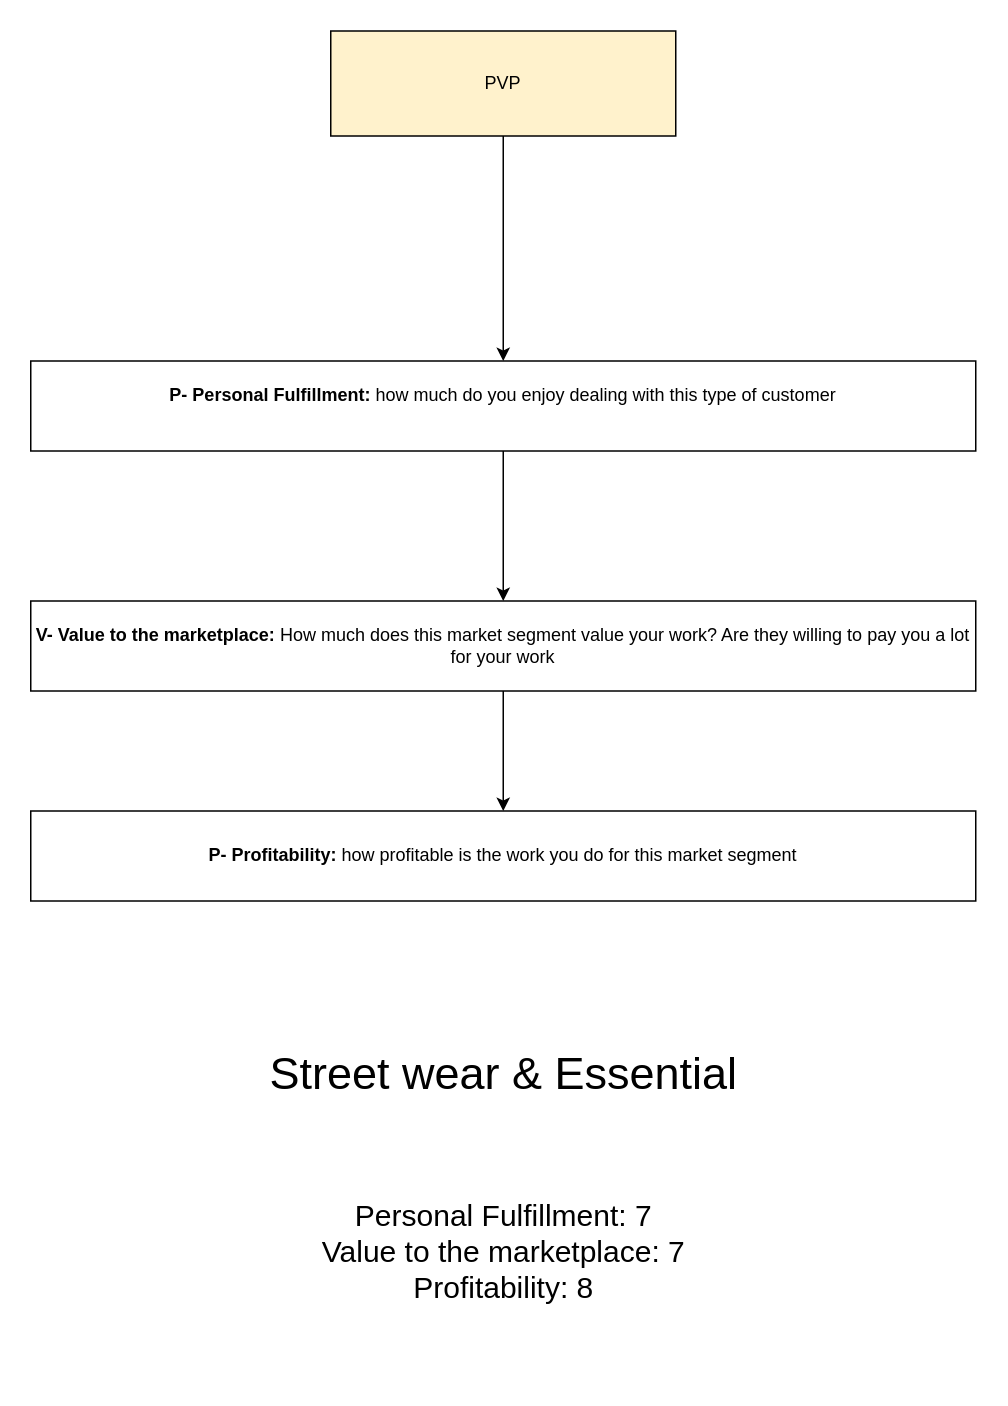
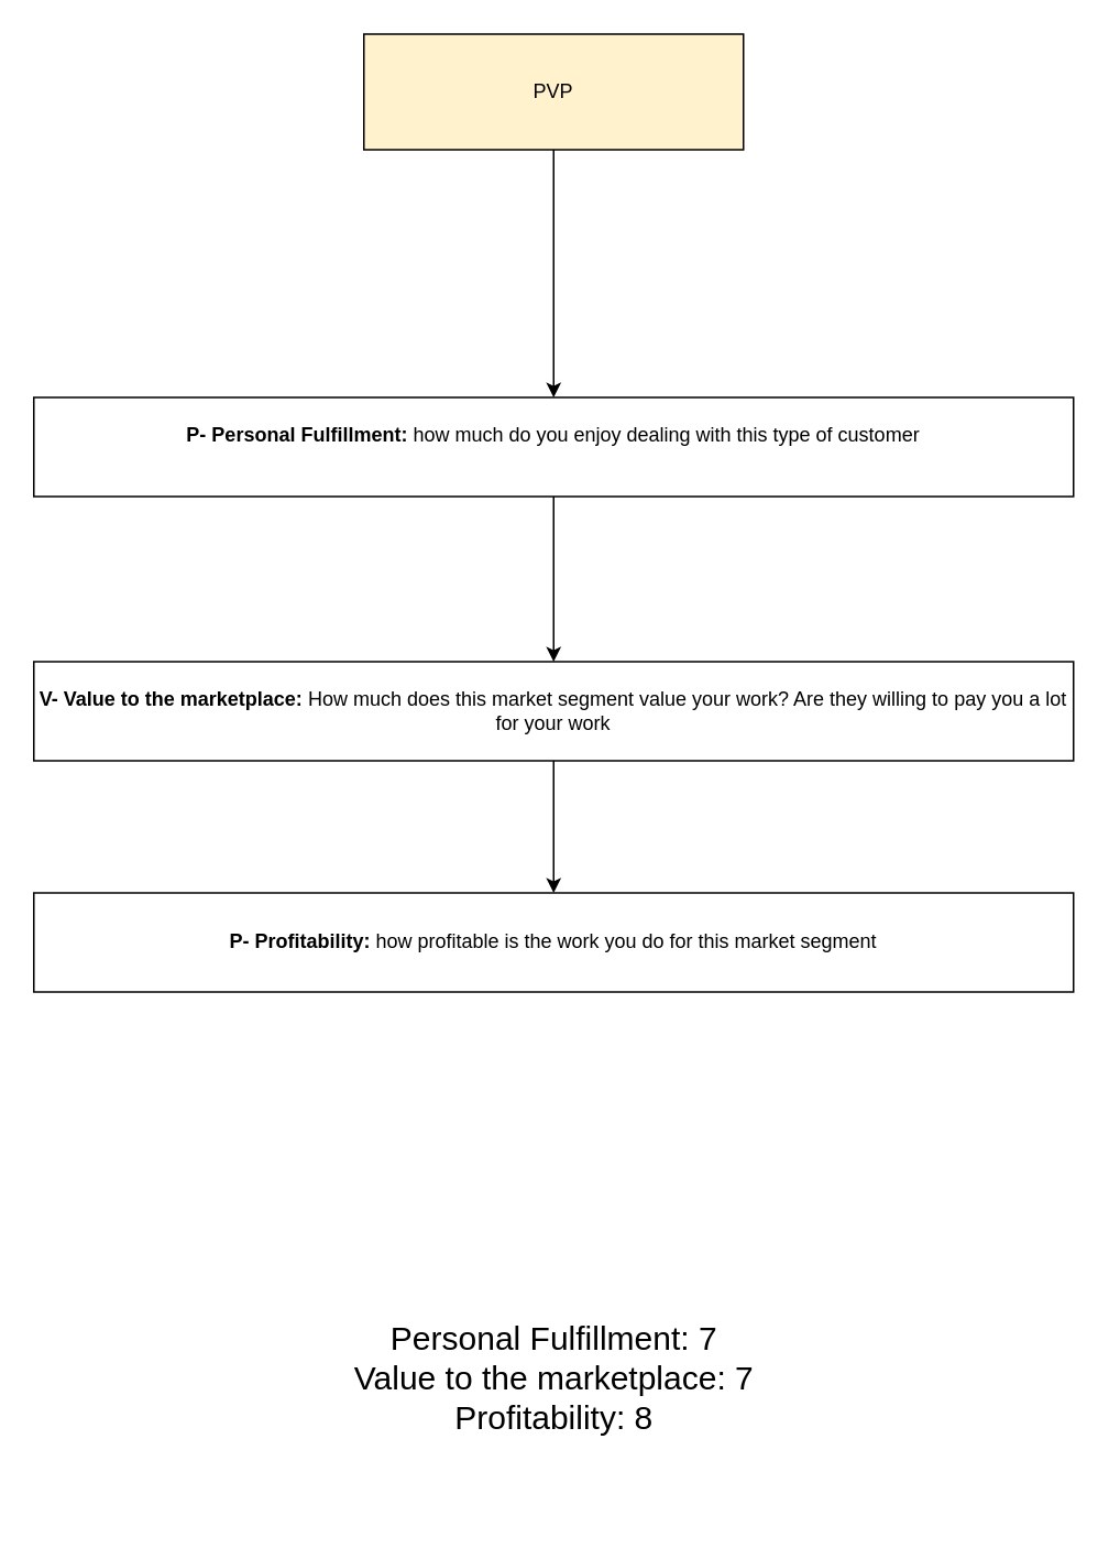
  <mxCell id="0" />
  <mxCell id="1" parent="0" />
  <mxCell id="2" style="edgeStyle=orthogonalEdgeStyle;rounded=0;orthogonalLoop=1;jettySize=auto;html=1;" parent="1" source="3" target="5" edge="1"><mxGeometry relative="1" as="geometry"><mxPoint x="590" y="240" as="targetPoint" /></mxGeometry></mxCell>
  <mxCell id="3" value="PVP" style="rounded=0;whiteSpace=wrap;html=1;fillColor=#fff2cc;" parent="1" vertex="1"><mxGeometry x="220" y="20" width="230" height="70" as="geometry" /></mxCell>
  <mxCell id="4" value="" style="edgeStyle=orthogonalEdgeStyle;rounded=0;orthogonalLoop=1;jettySize=auto;html=1;" edge="1" parent="1" source="5" target="7"><mxGeometry relative="1" as="geometry" /></mxCell>
  <mxCell id="5" value="&lt;div&gt;&lt;b&gt;P- Personal Fulfillment:&lt;/b&gt; how much do you enjoy dealing with this type of customer &lt;br&gt;&lt;/div&gt;&lt;div&gt;&lt;br&gt;&lt;/div&gt;" style="rounded=0;whiteSpace=wrap;html=1;" parent="1" vertex="1"><mxGeometry x="20" y="240" width="630" height="60" as="geometry" /></mxCell>
  <mxCell id="6" style="edgeStyle=orthogonalEdgeStyle;rounded=0;orthogonalLoop=1;jettySize=auto;html=1;entryX=0.5;entryY=0;entryDx=0;entryDy=0;" edge="1" parent="1" source="7" target="8"><mxGeometry relative="1" as="geometry" /></mxCell>
  <mxCell id="7" value="&lt;b&gt;V- Value to the marketplace:&lt;/b&gt; How much does this market segment value your work? Are they willing to pay you a lot for your work" style="rounded=0;whiteSpace=wrap;html=1;" vertex="1" parent="1"><mxGeometry x="20" y="400" width="630" height="60" as="geometry" /></mxCell>
  <mxCell id="8" value="&lt;b&gt;P- Profitability:&lt;/b&gt; how profitable is the work you do for this market segment" style="rounded=0;whiteSpace=wrap;html=1;" vertex="1" parent="1"><mxGeometry x="20" y="540" width="630" height="60" as="geometry" /></mxCell>
- <mxCell id="9" value="&lt;font style=&quot;font-size: 30px;&quot;&gt;Street wear &amp;amp; Essential &lt;/font&gt;" style="text;html=1;align=center;verticalAlign=middle;resizable=0;points=[];autosize=1;strokeColor=none;fillColor=none;" vertex="1" parent="1"><mxGeometry x="115" y="685" width="440" height="60" as="geometry" /></mxCell>
  <mxCell id="10" value="&lt;div style=&quot;font-size: 20px;&quot;&gt;&lt;font style=&quot;font-size: 20px;&quot;&gt;Personal Fulfillment: 7 &lt;br style=&quot;font-size: 20px;&quot;&gt;&lt;/font&gt;&lt;/div&gt;&lt;div style=&quot;font-size: 20px;&quot;&gt;&lt;font style=&quot;font-size: 20px;&quot;&gt;Value to the marketplace: 7&lt;br&gt;&lt;/font&gt;&lt;/div&gt;&lt;div style=&quot;font-size: 20px;&quot;&gt;&lt;font style=&quot;font-size: 20px;&quot;&gt;Profitability: 8&lt;br&gt;&lt;/font&gt;&lt;/div&gt;&lt;div style=&quot;font-size: 20px;&quot;&gt;&lt;font style=&quot;font-size: 20px;&quot;&gt;&lt;br style=&quot;font-size: 20px;&quot;&gt;&lt;/font&gt;&lt;/div&gt;" style="text;html=1;align=center;verticalAlign=middle;resizable=0;points=[];autosize=1;strokeColor=none;fillColor=none;" vertex="1" parent="1"><mxGeometry x="160" y="775" width="350" height="140" as="geometry" /></mxCell>
